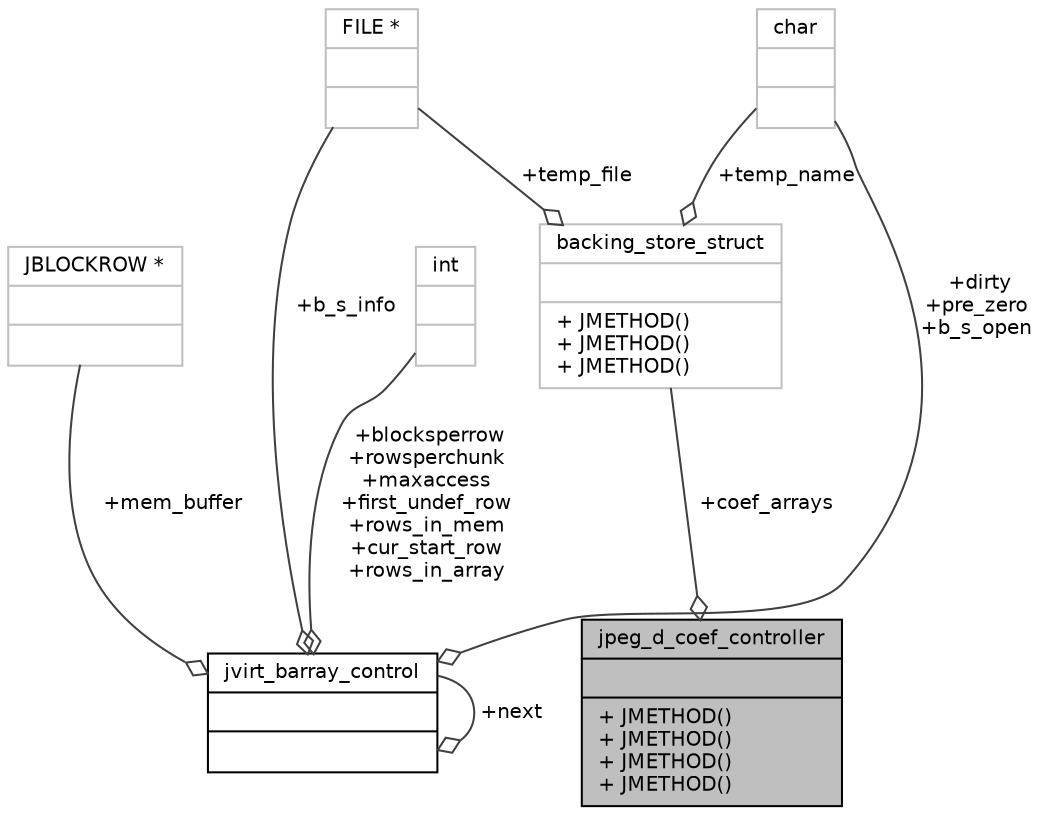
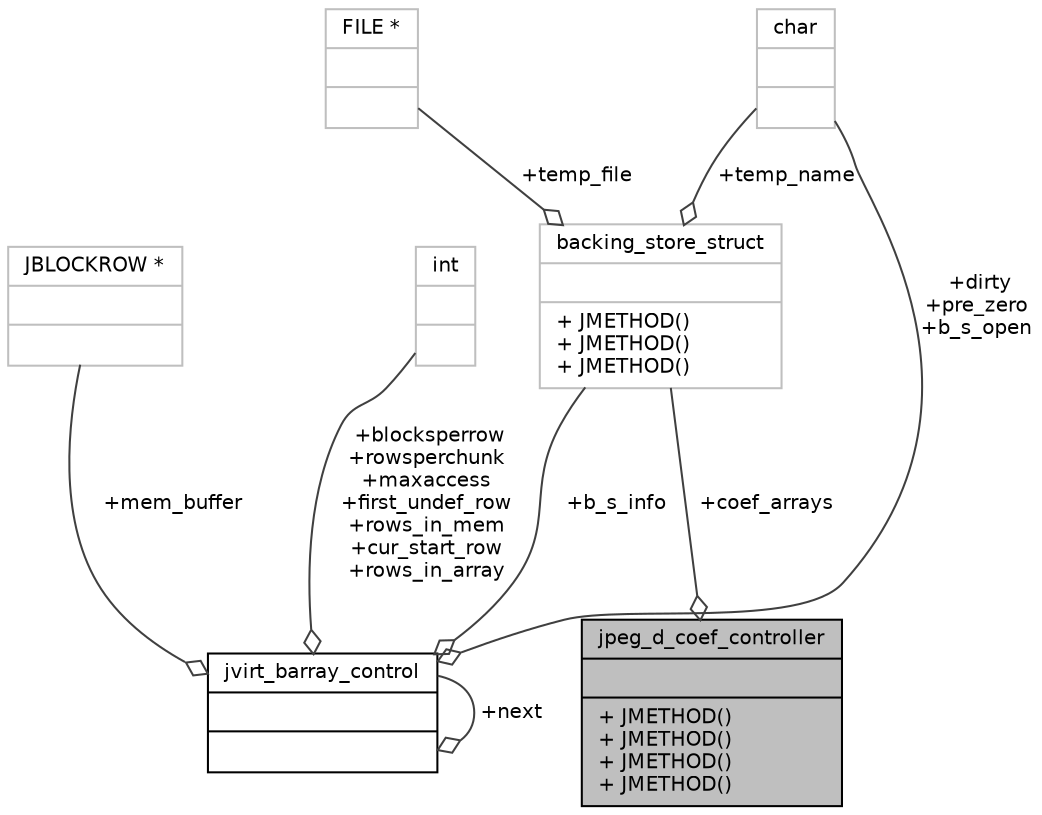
  digraph {
    node [color=grey75 fontname=Helvetica fontsize=10 shape=record]
    edge [arrowhead=odiamond color=grey25 fontname=Helvetica fontsize=10 labelfontname=Helvetica labelfontsize=10 style=solid]
    n1 [color=black fillcolor=grey75 fontcolor=black height=0.2 label="{jpeg_d_coef_controller\n||+ JMETHOD()\l+ JMETHOD()\l+ JMETHOD()\l+ JMETHOD()\l}" style=filled width=0.4]
    n2 [color=black height=0.2 label="{jvirt_barray_control\n||}" width=0.4]
    n3 [height=0.2 label="{char\n||}" width=0.4]
    n4 [height=0.2 label="{backing_store_struct\n||+ JMETHOD()\l+ JMETHOD()\l+ JMETHOD()\l}" width=0.4]
    n5 [height=0.2 label="{int\n||}" width=0.4]
    n6 [height=0.2 label="{JBLOCKROW *\n||}" width=0.4]
    n7 [height=0.2 label="{FILE *\n||}" width=0.4]
    n2 -> n2 [label=" +next"]
    n3 -> n2 [label=" +dirty\n+pre_zero\n+b_s_open"]
    n3 -> n4 [label=" +temp_name"]
    n4 -> n1 [label=" +coef_arrays"]
-   n7 -> n2 [label=" +b_s_info"]
+   n4 -> n2 [label=" +b_s_info"]
    n5 -> n2 [label=" +blocksperrow\n+rowsperchunk\n+maxaccess\n+first_undef_row\n+rows_in_mem\n+cur_start_row\n+rows_in_array"]
    n6 -> n2 [label=" +mem_buffer"]
    n7 -> n4 [label=" +temp_file"]
  }
